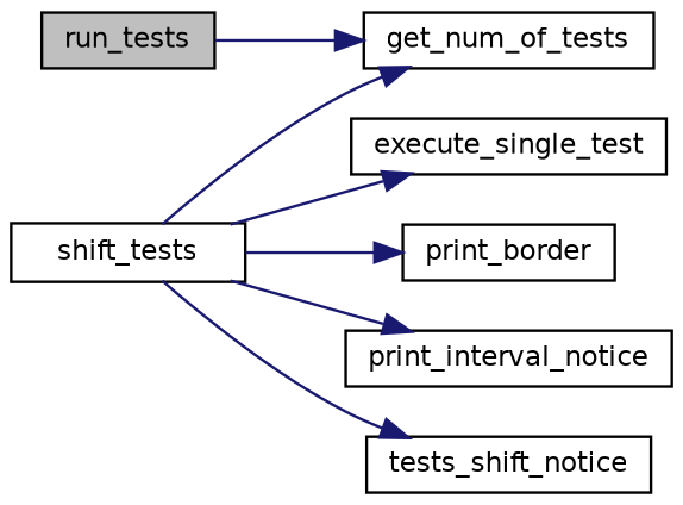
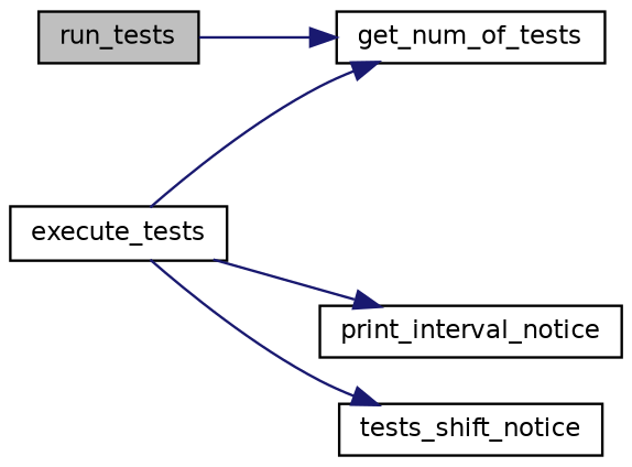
  digraph {
    rankdir=LR
    node [color=black fillcolor=white fontname=Helvetica fontsize=10 shape=record style=filled]
    edge [color=midnightblue fontname=Helvetica fontsize=10 labelfontname=Helvetica labelfontsize=10 style=solid]
    n1 [fillcolor=grey75 fontcolor=black height=0.2 label=run_tests width=0.4]
    n2 [height=0.2 label=get_num_of_tests width=0.4]
-   n3 [height=0.2 label=shift_tests width=0.4]
-   n4 [height=0.2 label=execute_single_test width=0.4]
-   n5 [height=0.2 label=print_border width=0.4]
+   n3 [height=0.2 label=execute_tests width=0.4]
    n6 [height=0.2 label=print_interval_notice width=0.4]
    n7 [height=0.2 label=tests_shift_notice width=0.4]
    n1 -> n2
    n3 -> n2
-   n3 -> n4
-   n3 -> n5
    n3 -> n6
    n3 -> n7
  }
